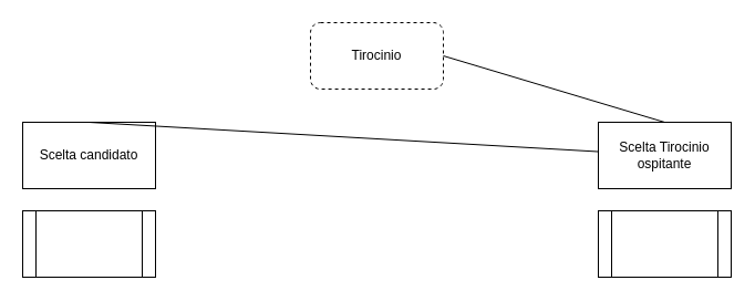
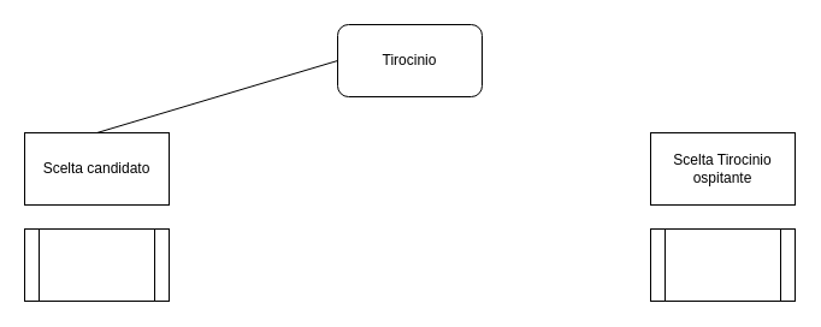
  <mxCell id="0" />
  <mxCell id="1" parent="0" />
- <mxCell id="2" value="Tirocinio" style="rounded=1;whiteSpace=wrap;html=1;dashed=1;" vertex="1" parent="1"><mxGeometry x="280" y="20" width="120" height="60" as="geometry" /></mxCell>
+ <mxCell id="2" value="Tirocinio" style="rounded=1;whiteSpace=wrap;html=1;" vertex="1" parent="1"><mxGeometry x="280" y="20" width="120" height="60" as="geometry" /></mxCell>
  <mxCell id="3" value="Scelta candidato" style="rounded=0;whiteSpace=wrap;html=1;" vertex="1" parent="1"><mxGeometry x="20" y="110" width="120" height="60" as="geometry" /></mxCell>
  <mxCell id="4" value="Scelta Tirocinio ospitante" style="rounded=0;whiteSpace=wrap;html=1;" vertex="1" parent="1"><mxGeometry x="540" y="110" width="120" height="60" as="geometry" /></mxCell>
- <mxCell id="5" value="" style="endArrow=none;html=1;exitX=0.5;exitY=0;exitDx=0;exitDy=0;" edge="1" parent="1" source="3" target="4"><mxGeometry width="50" height="50" relative="1" as="geometry"><mxPoint x="330" y="260" as="sourcePoint" /><mxPoint x="380" y="210" as="targetPoint" /></mxGeometry></mxCell>
- <mxCell id="6" value="" style="endArrow=none;html=1;entryX=1;entryY=0.5;entryDx=0;entryDy=0;exitX=0.5;exitY=0;exitDx=0;exitDy=0;" edge="1" parent="1" source="4" target="2"><mxGeometry width="50" height="50" relative="1" as="geometry"><mxPoint x="330" y="260" as="sourcePoint" /><mxPoint x="380" y="210" as="targetPoint" /></mxGeometry></mxCell>
+ <mxCell id="5" value="" style="endArrow=none;html=1;exitX=0.5;exitY=0;exitDx=0;exitDy=0;entryX=0;entryY=0.5;entryDx=0;entryDy=0;" edge="1" parent="1" source="3" target="2"><mxGeometry width="50" height="50" relative="1" as="geometry"><mxPoint x="330" y="260" as="sourcePoint" /><mxPoint x="380" y="210" as="targetPoint" /></mxGeometry></mxCell>
  <mxCell id="7" value="" style="shape=process;whiteSpace=wrap;html=1;backgroundOutline=1;" vertex="1" parent="1"><mxGeometry x="20" y="190" width="120" height="60" as="geometry" /></mxCell>
  <mxCell id="8" value="" style="shape=process;whiteSpace=wrap;html=1;backgroundOutline=1;" vertex="1" parent="1"><mxGeometry x="540" y="190" width="120" height="60" as="geometry" /></mxCell>
